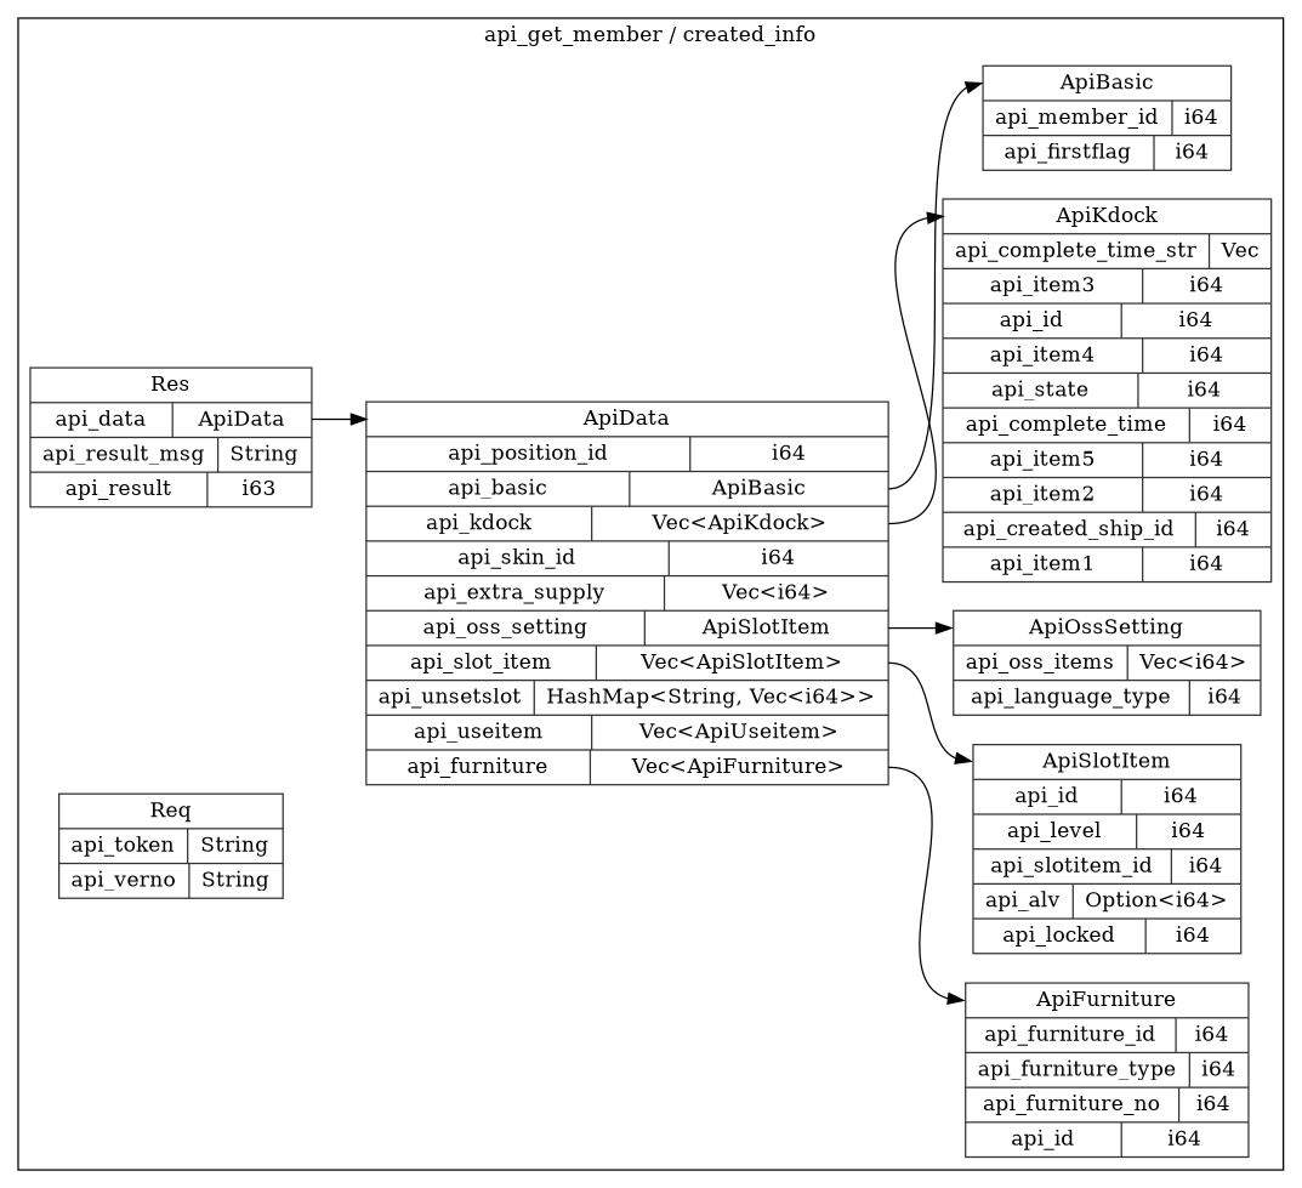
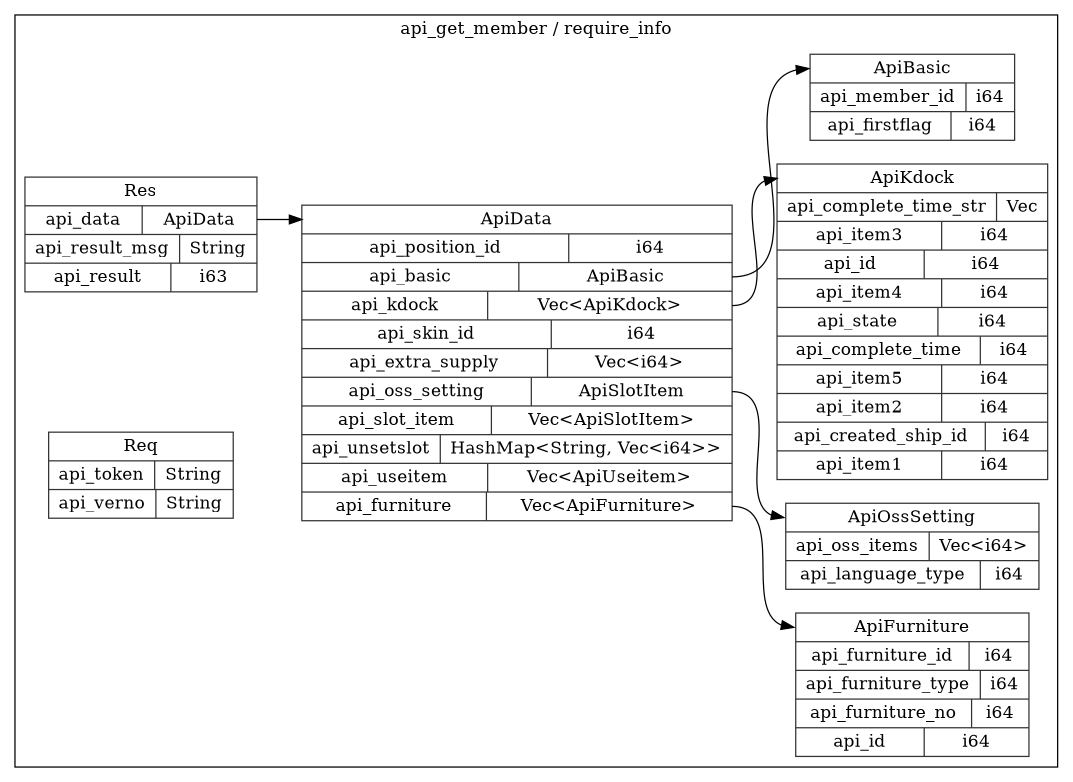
  digraph {
    rankdir=LR
    node [color=gray20 shape=record style=solid]
-   n1 [label="<ApiSlotItem> ApiSlotItem  | { api_id | <api_id> i64 } | { api_level | <api_level> i64 } | { api_slotitem_id | <api_slotitem_id> i64 } | { api_alv | <api_alv> Option\<i64\> } | { api_locked | <api_locked> i64 }"]
    n2 [label="<ApiData> ApiData  | { api_position_id | <api_position_id> i64 } | { api_basic | <api_basic> ApiBasic } | { api_kdock | <api_kdock> Vec\<ApiKdock\> } | { api_skin_id | <api_skin_id> i64 } | { api_extra_supply | <api_extra_supply> Vec\<i64\> } | { api_oss_setting | <api_oss_setting> ApiSlotItem } | { api_slot_item | <api_slot_item> Vec\<ApiSlotItem\> } | { api_unsetslot | <api_unsetslot> HashMap\<String, Vec\<i64\>\> } | { api_useitem | <api_useitem> Vec\<ApiUseitem\> } | { api_furniture | <api_furniture> Vec\<ApiFurniture\> }"]
    n3 [label="<ApiBasic> ApiBasic  | { api_member_id | <api_member_id> i64 } | { api_firstflag | <api_firstflag> i64 }"]
    n4 [label="<ApiKdock> ApiKdock  | { api_complete_time_str | <api_complete_time_str> Vec } | { api_item3 | <api_item3> i64 } | { api_id | <api_id> i64 } | { api_item4 | <api_item4> i64 } | { api_state | <api_state> i64 } | { api_complete_time | <api_complete_time> i64 } | { api_item5 | <api_item5> i64 } | { api_item2 | <api_item2> i64 } | { api_created_ship_id | <api_created_ship_id> i64 } | { api_item1 | <api_item1> i64 }"]
    n5 [label="<ApiOssSetting> ApiOssSetting  | { api_oss_items | <api_oss_items> Vec\<i64\> } | { api_language_type | <api_language_type> i64 }"]
    n6 [label="<ApiFurniture> ApiFurniture  | { api_furniture_id | <api_furniture_id> i64 } | { api_furniture_type | <api_furniture_type> i64 } | { api_furniture_no | <api_furniture_no> i64 } | { api_id | <api_id> i64 }"]
    n7 [label="<Res> Res  | { api_data | <api_data> ApiData } | { api_result_msg | <api_result_msg> String } | { api_result | <api_result> i63 }"]
    n8 [label="<Req> Req  | { api_token | <api_token> String } | { api_verno | <api_verno> String }"]
    subgraph cluster_1 {
-     label="api_get_member / created_info"
-     n1
+     label="api_get_member / require_info"
      n2
      n3
      n4
      n5
      n6
      n7
      n8
    }
-   n2 -> n1 [headport="ApiSlotItem:w" tailport="api_slot_item:e"]
    n2 -> n3 [headport="ApiBasic:w" tailport="api_basic:e"]
    n2 -> n4 [headport="ApiKdock:w" tailport="api_kdock:e"]
    n2 -> n5 [headport="ApiOssSetting:w" tailport="api_oss_setting:e"]
    n2 -> n6 [headport="ApiFurniture:w" tailport="api_furniture:e"]
    n7 -> n2 [headport="ApiData:w" tailport="api_data:e"]
  }
